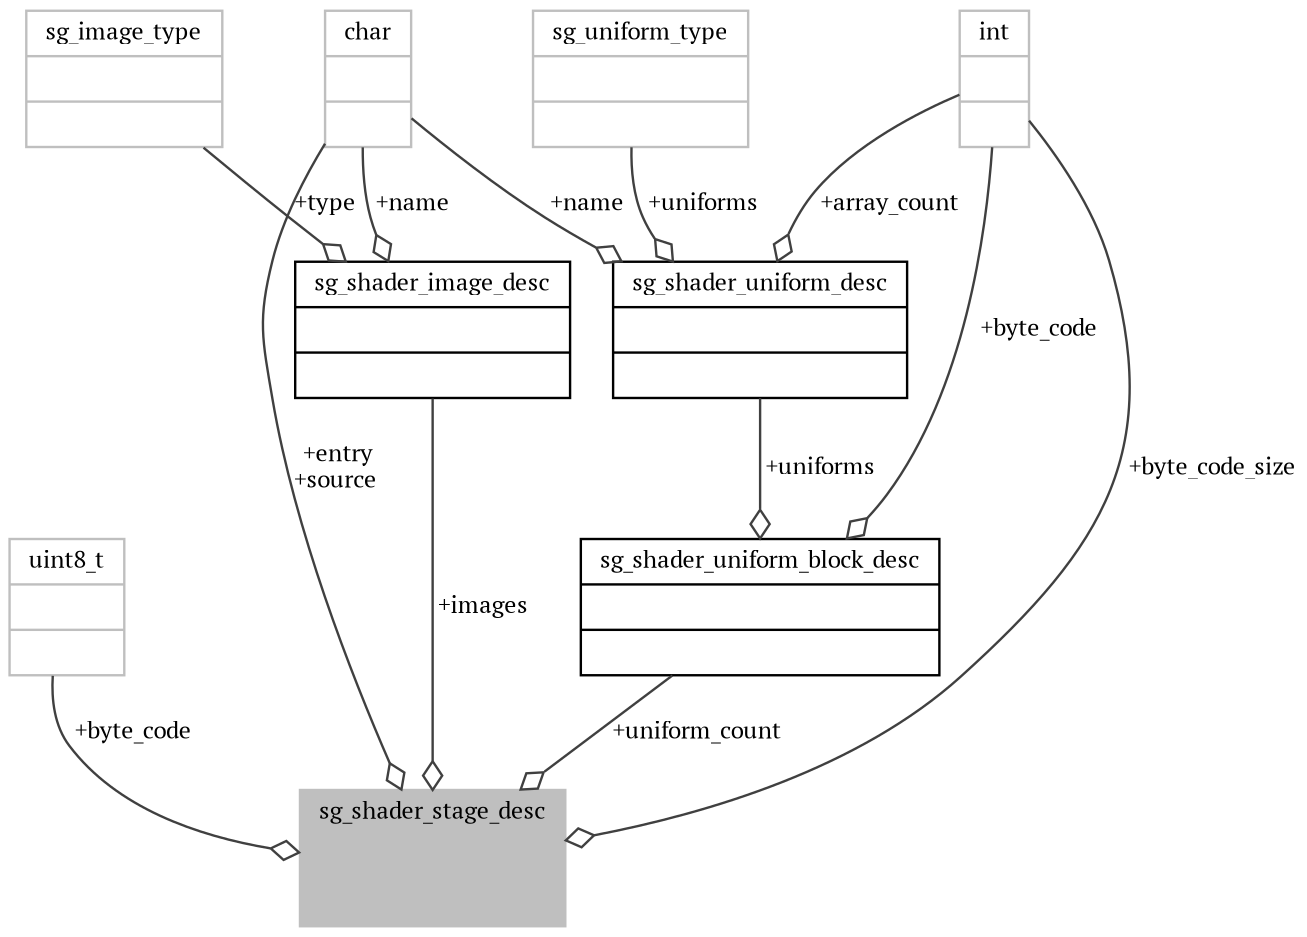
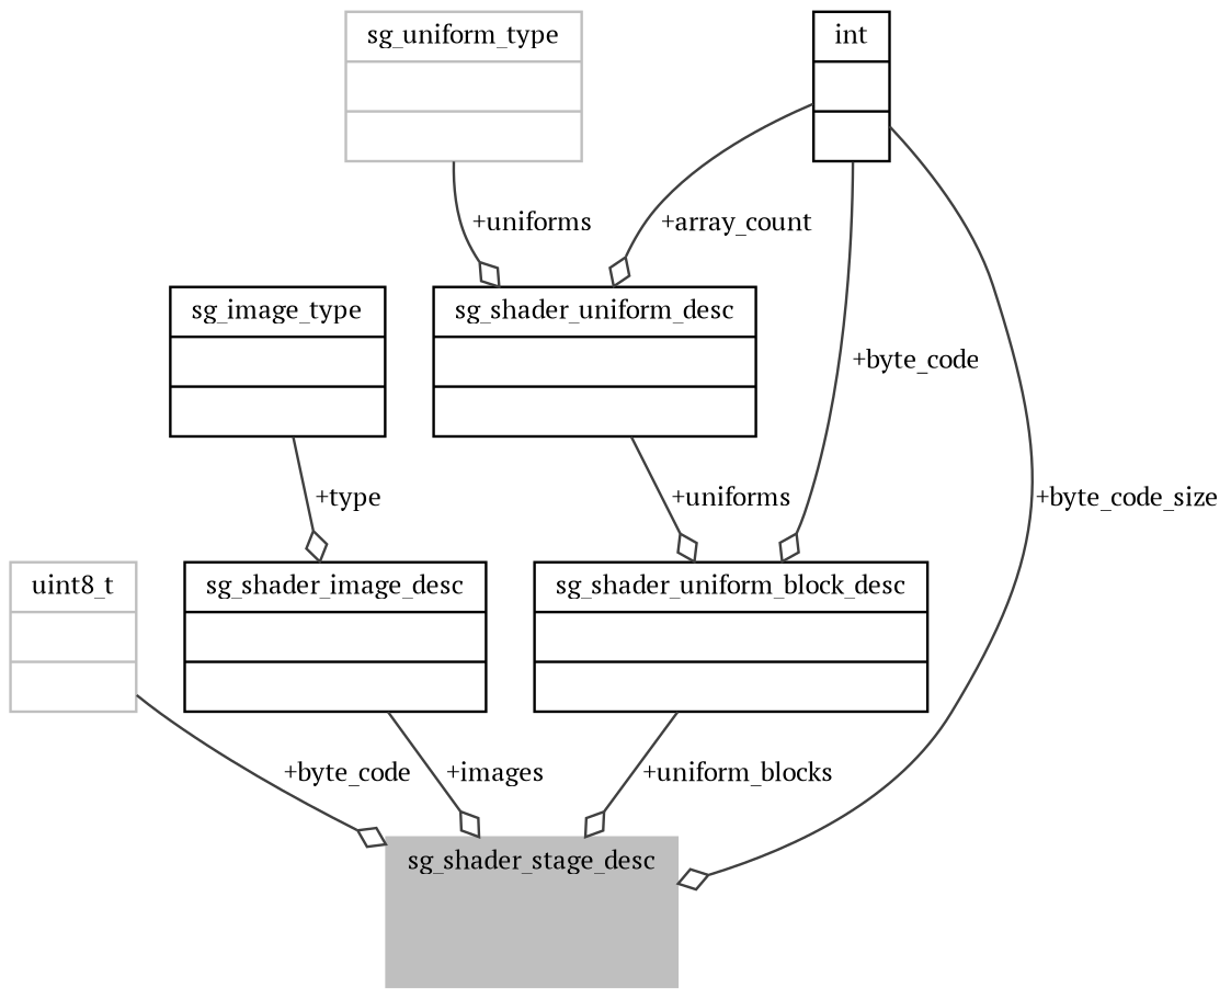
  digraph {
    fontname="PT Serif"
    node [color=grey75 fontname="PT Serif" fontsize=10 shape=record]
    edge [arrowhead=odiamond color=grey25 fontname="PT Serif" fontsize=10 labelfontname=Helvetica labelfontsize=10 style=solid]
    n1 [fillcolor=grey75 fontcolor=black height=0.2 label="{sg_shader_stage_desc\n||}" style=filled width=0.4]
    n2 [height=0.2 label="{uint8_t\n||}" width=0.4]
-   n3 [height=0.2 label="{char\n||}" width=0.4]
    n4 [color=black height=0.2 label="{sg_shader_image_desc\n||}" width=0.4]
    n5 [color=black height=0.2 label="{sg_shader_uniform_desc\n||}" width=0.4]
    n6 [color=black height=0.2 label="{sg_shader_uniform_block_desc\n||}" width=0.4]
-   n7 [height=0.2 label="{sg_image_type\n||}" width=0.4]
-   n8 [height=0.2 label="{int\n||}" width=0.4]
+   n7 [color=black height=0.2 label="{sg_image_type\n||}" width=0.4]
+   n8 [color=black height=0.2 label="{int\n||}" width=0.4]
    n9 [height=0.2 label="{sg_uniform_type\n||}" width=0.4]
    n2 -> n1 [label=" +byte_code"]
-   n3 -> n1 [label=" +entry\n+source"]
-   n3 -> n4 [label=" +name"]
-   n3 -> n5 [label=" +name"]
    n4 -> n1 [label=" +images"]
    n5 -> n6 [label=" +uniforms"]
-   n6 -> n1 [label=" +uniform_count"]
+   n6 -> n1 [label=" +uniform_blocks"]
    n7 -> n4 [label=" +type"]
    n8 -> n1 [label=" +byte_code_size"]
    n8 -> n5 [label=" +array_count"]
    n8 -> n6 [label=" +byte_code"]
    n9 -> n5 [label=" +uniforms"]
  }
